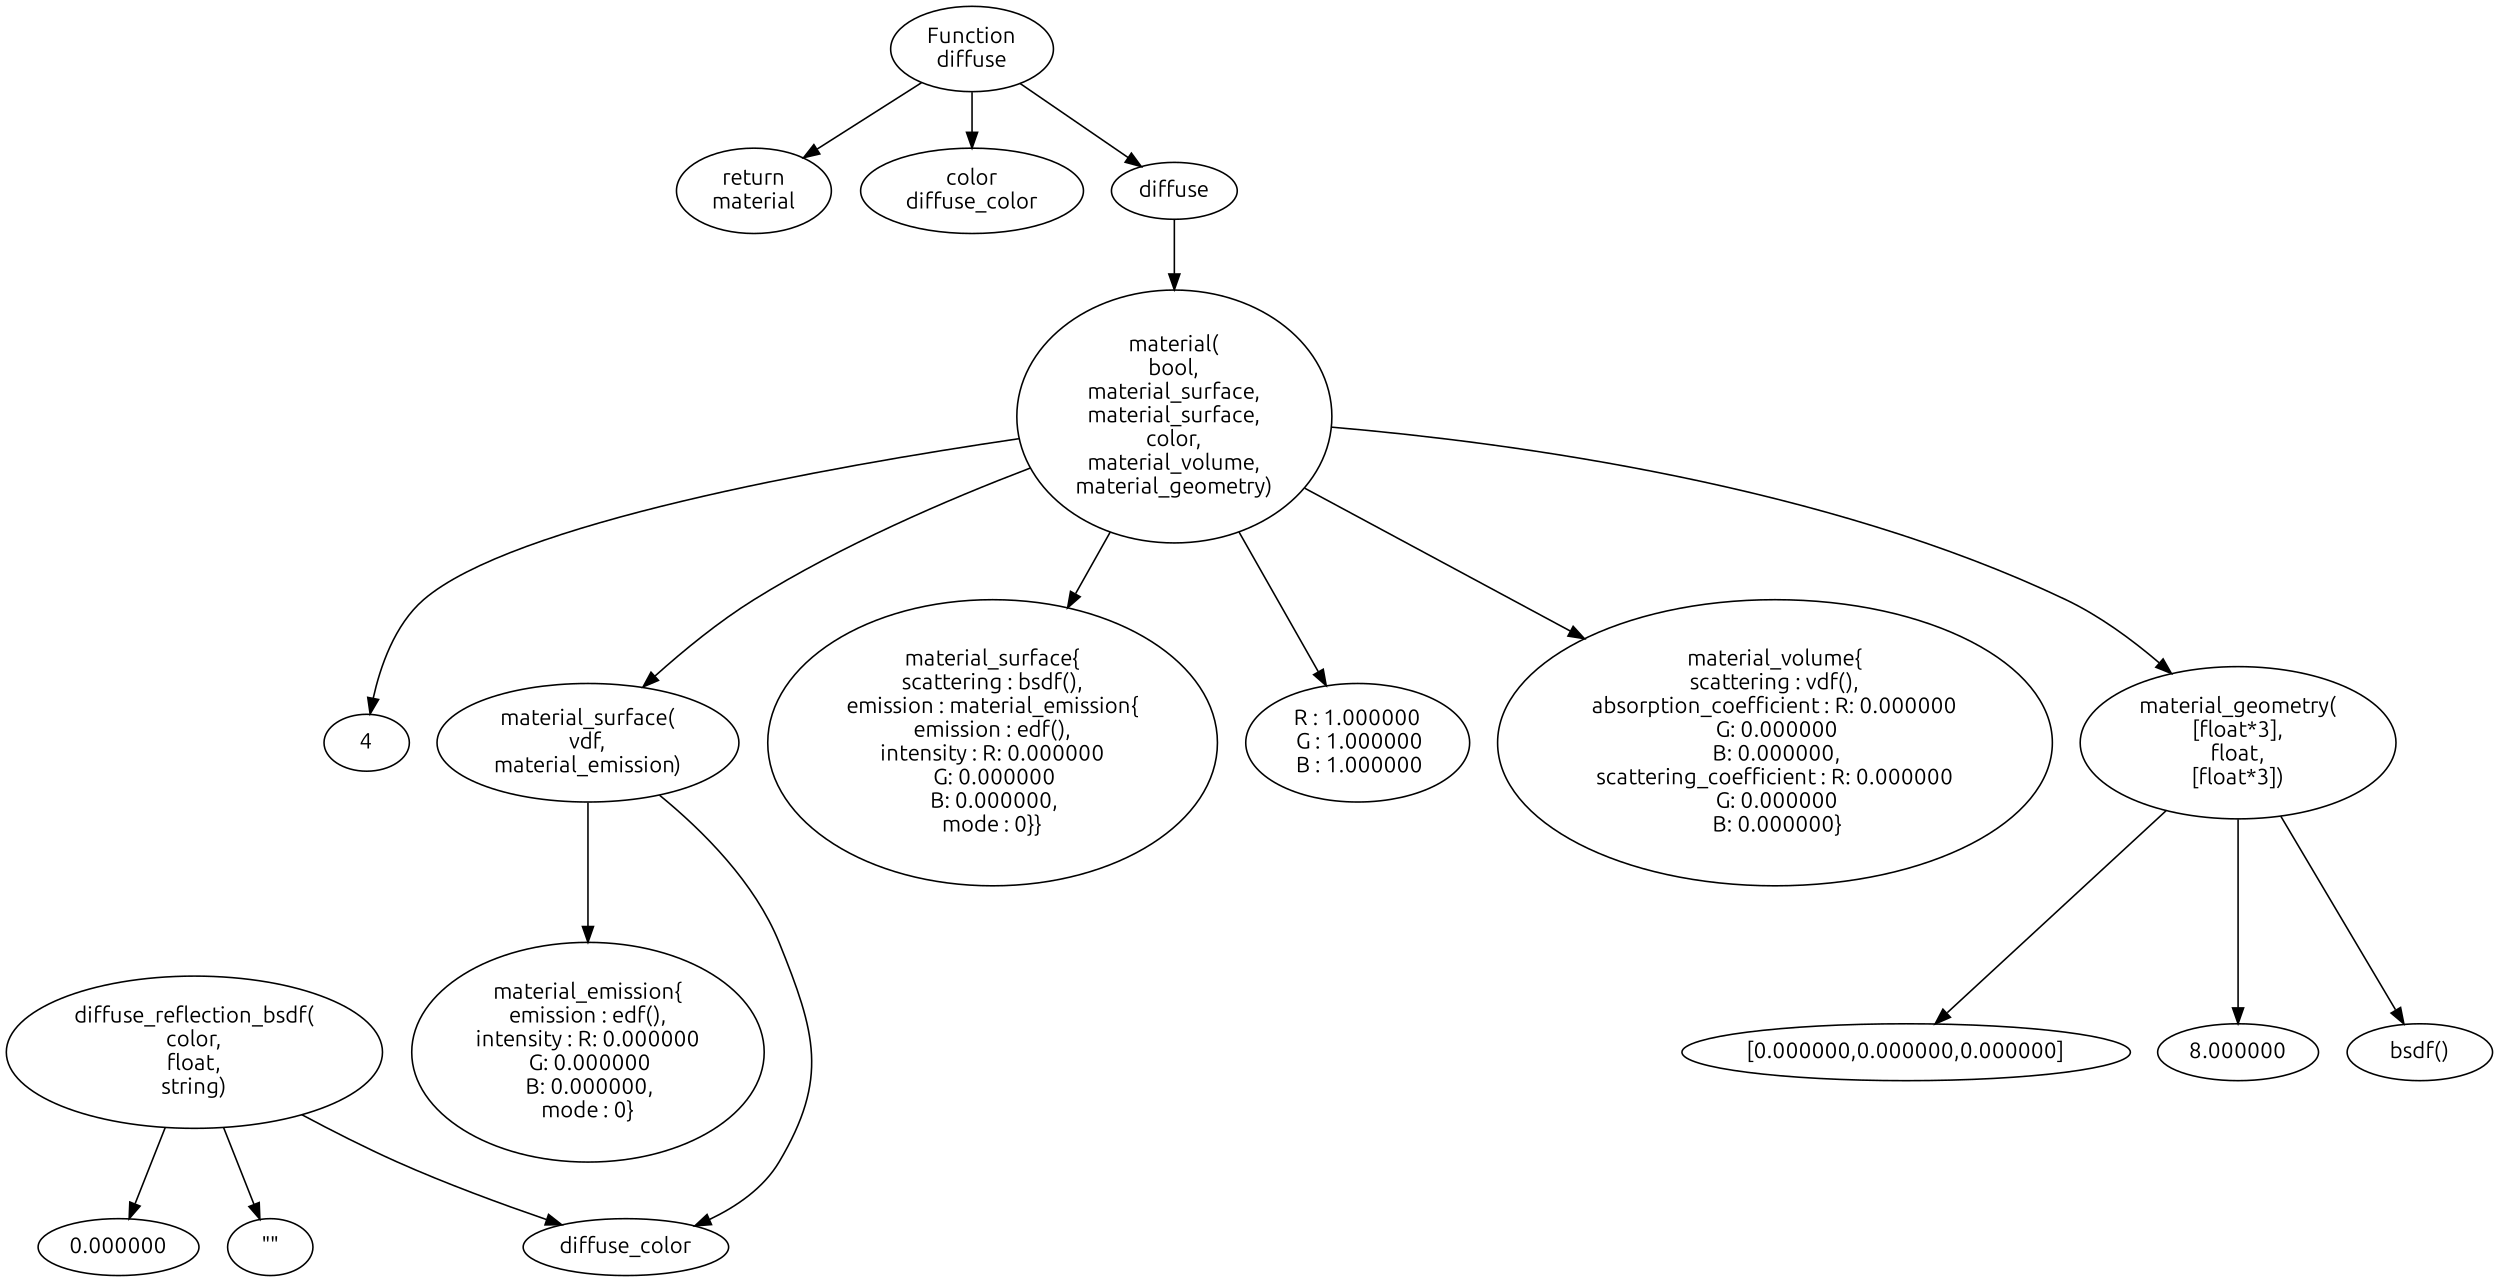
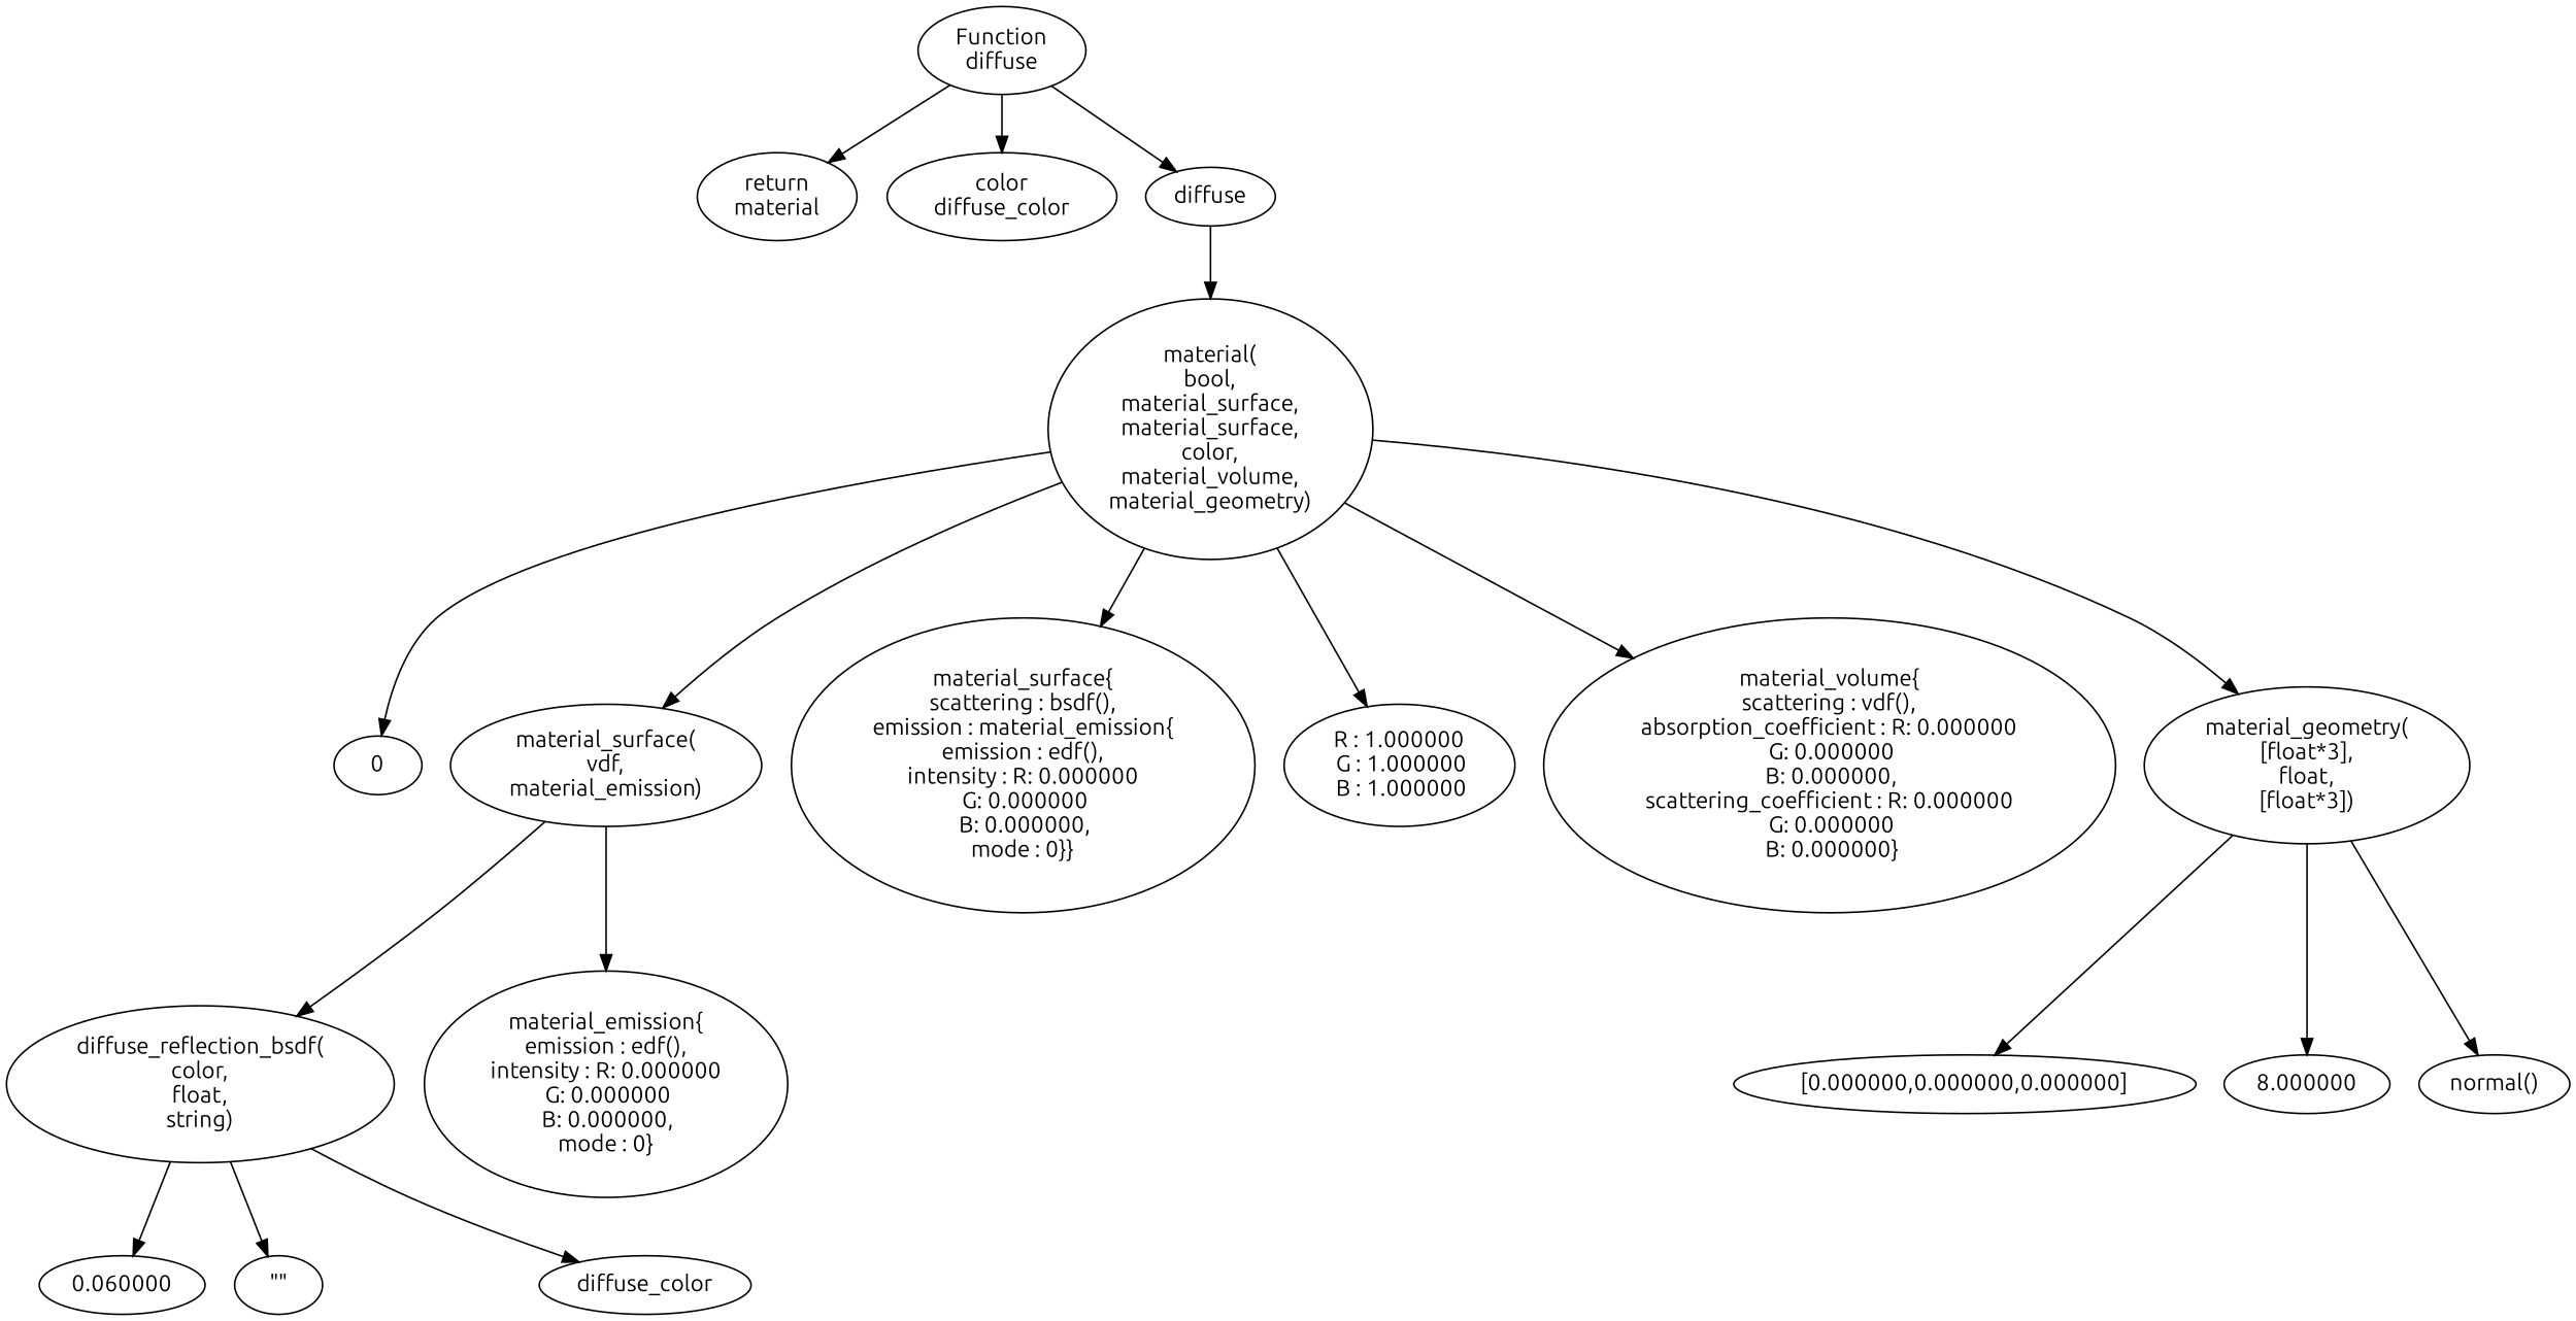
  digraph {
    fontname=Ubuntu
    node [fontname=Ubuntu]
    edge [fontname=Ubuntu]
    n1 [label="Function\ndiffuse"]
    n2 [label="return\nmaterial"]
    n3 [label="color\ndiffuse_color"]
    n4 [label=diffuse]
    n5 [label="material(\nbool,\nmaterial_surface,\nmaterial_surface,\ncolor,\nmaterial_volume,\nmaterial_geometry)"]
-   n6 [label=4]
+   n6 [label=0]
    n7 [label="material_surface(\nvdf,\nmaterial_emission)"]
    n8 [label="material_surface{\nscattering : bsdf(),\nemission : material_emission{\nemission : edf(),\nintensity : R: 0.000000\n G: 0.000000\n B: 0.000000,\nmode : 0}}"]
    n9 [label="R : 1.000000\n G : 1.000000\n B : 1.000000"]
    n10 [label="material_volume{\nscattering : vdf(),\nabsorption_coefficient : R: 0.000000\n G: 0.000000\n B: 0.000000,\nscattering_coefficient : R: 0.000000\n G: 0.000000\n B: 0.000000}"]
    n11 [label="material_geometry(\n[float*3],\nfloat,\n[float*3])"]
    n12 [label="diffuse_reflection_bsdf(\ncolor,\nfloat,\nstring)"]
    n13 [label="material_emission{\nemission : edf(),\nintensity : R: 0.000000\n G: 0.000000\n B: 0.000000,\nmode : 0}"]
    n14 [label="[0.000000,0.000000,0.000000]"]
    n15 [label=8.000000]
-   n16 [label="bsdf()"]
+   n16 [label="normal()"]
    n17 [label=diffuse_color]
-   n18 [label=0.000000]
+   n18 [label=0.060000]
    n19 [label="\"\""]
    n1 -> n2
    n1 -> n3
    n1 -> n4
    n4 -> n5
    n5 -> n6
    n5 -> n7
    n5 -> n8
    n5 -> n9
    n5 -> n10
    n5 -> n11
-   n7 -> n17
+   n7 -> n12
    n7 -> n13
    n11 -> n14
    n11 -> n15
    n11 -> n16
    n12 -> n17
    n12 -> n18
    n12 -> n19
  }
